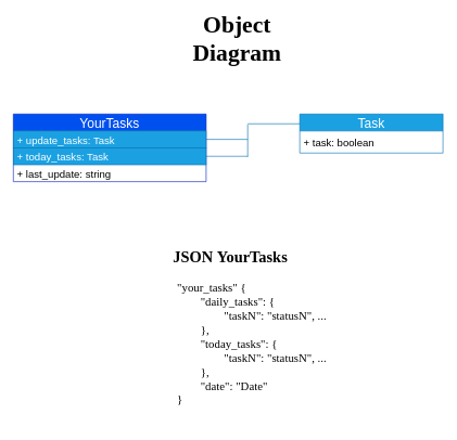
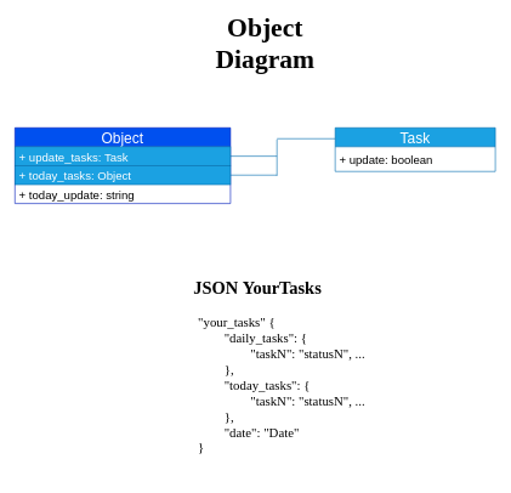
  <mxCell id="0" />
  <mxCell id="1" parent="0" />
  <mxCell id="2" value="&lt;font face=&quot;Verdana&quot; style=&quot;font-size: 36px&quot;&gt;&lt;b&gt;Object Diagram&lt;/b&gt;&lt;/font&gt;" style="text;html=1;strokeColor=none;fillColor=none;align=center;verticalAlign=middle;whiteSpace=wrap;rounded=0;" parent="1" vertex="1"><mxGeometry x="249" y="20" width="230" height="80" as="geometry" /></mxCell>
  <mxCell id="3" value="Task" style="swimlane;fontStyle=0;childLayout=stackLayout;horizontal=1;startSize=26;fillColor=#1ba1e2;horizontalStack=0;resizeParent=1;resizeParentMax=0;resizeLast=0;collapsible=1;marginBottom=0;strokeColor=#006EAF;fontColor=#ffffff;fontSize=20;" parent="1" vertex="1"><mxGeometry x="460" y="175" width="220" height="60" as="geometry" /></mxCell>
- <mxCell id="4" value="+ task: boolean" style="text;strokeColor=none;fillColor=none;align=left;verticalAlign=middle;spacingLeft=4;spacingRight=4;overflow=hidden;rotatable=0;points=[[0,0.5],[1,0.5]];portConstraint=eastwest;fontSize=16;" parent="3" vertex="1"><mxGeometry y="26" width="220" height="34" as="geometry" /></mxCell>
- <mxCell id="5" value="YourTasks" style="swimlane;fontStyle=0;childLayout=stackLayout;horizontal=1;startSize=26;fillColor=#0050ef;horizontalStack=0;resizeParent=1;resizeParentMax=0;resizeLast=0;collapsible=1;marginBottom=0;strokeColor=#001DBC;fontColor=#ffffff;fontSize=20;" parent="1" vertex="1"><mxGeometry x="20" y="175" width="296.15" height="104" as="geometry"><mxRectangle x="110" y="280" width="90" height="26" as="alternateBounds" /></mxGeometry></mxCell>
+ <mxCell id="4" value="+ update: boolean" style="text;strokeColor=none;fillColor=none;align=left;verticalAlign=middle;spacingLeft=4;spacingRight=4;overflow=hidden;rotatable=0;points=[[0,0.5],[1,0.5]];portConstraint=eastwest;fontSize=16;" parent="3" vertex="1"><mxGeometry y="26" width="220" height="34" as="geometry" /></mxCell>
+ <mxCell id="5" value="Object" style="swimlane;fontStyle=0;childLayout=stackLayout;horizontal=1;startSize=26;fillColor=#0050ef;horizontalStack=0;resizeParent=1;resizeParentMax=0;resizeLast=0;collapsible=1;marginBottom=0;strokeColor=#001DBC;fontColor=#ffffff;fontSize=20;" parent="1" vertex="1"><mxGeometry x="20" y="175" width="296.15" height="104" as="geometry"><mxRectangle x="110" y="280" width="90" height="26" as="alternateBounds" /></mxGeometry></mxCell>
  <mxCell id="6" value="+ update_tasks: Task" style="text;strokeColor=#006EAF;fillColor=#1ba1e2;align=left;verticalAlign=middle;spacingLeft=4;spacingRight=4;overflow=hidden;rotatable=0;points=[[0,0.5],[1,0.5]];portConstraint=eastwest;fontColor=#ffffff;fontSize=16;" parent="5" vertex="1"><mxGeometry y="26" width="296.15" height="26" as="geometry" /></mxCell>
- <mxCell id="7" value="+ today_tasks: Task" style="text;strokeColor=#006EAF;fillColor=#1ba1e2;align=left;verticalAlign=middle;spacingLeft=4;spacingRight=4;overflow=hidden;rotatable=0;points=[[0,0.5],[1,0.5]];portConstraint=eastwest;fontColor=#ffffff;fontSize=16;" parent="5" vertex="1"><mxGeometry y="52" width="296.15" height="26" as="geometry" /></mxCell>
- <mxCell id="8" value="+ last_update: string" style="text;strokeColor=none;fillColor=none;align=left;verticalAlign=middle;spacingLeft=4;spacingRight=4;overflow=hidden;rotatable=0;points=[[0,0.5],[1,0.5]];portConstraint=eastwest;fontSize=16;" parent="5" vertex="1"><mxGeometry y="78" width="296.15" height="26" as="geometry" /></mxCell>
+ <mxCell id="7" value="+ today_tasks: Object" style="text;strokeColor=#006EAF;fillColor=#1ba1e2;align=left;verticalAlign=middle;spacingLeft=4;spacingRight=4;overflow=hidden;rotatable=0;points=[[0,0.5],[1,0.5]];portConstraint=eastwest;fontColor=#ffffff;fontSize=16;" parent="5" vertex="1"><mxGeometry y="52" width="296.15" height="26" as="geometry" /></mxCell>
+ <mxCell id="8" value="+ today_update: string" style="text;strokeColor=none;fillColor=none;align=left;verticalAlign=middle;spacingLeft=4;spacingRight=4;overflow=hidden;rotatable=0;points=[[0,0.5],[1,0.5]];portConstraint=eastwest;fontSize=16;" parent="5" vertex="1"><mxGeometry y="78" width="296.15" height="26" as="geometry" /></mxCell>
  <mxCell id="9" value="" style="endArrow=none;html=1;rounded=0;exitX=1;exitY=0.5;exitDx=0;exitDy=0;fillColor=#1ba1e2;strokeColor=#006EAF;" parent="1" source="6" edge="1"><mxGeometry x="80" y="200" width="50" height="50" as="geometry"><mxPoint x="370" y="235" as="sourcePoint" /><mxPoint x="380" y="214" as="targetPoint" /></mxGeometry></mxCell>
  <mxCell id="10" value="" style="endArrow=none;html=1;rounded=0;exitX=1;exitY=0.5;exitDx=0;exitDy=0;fillColor=#1ba1e2;strokeColor=#006EAF;" parent="1" source="7" edge="1"><mxGeometry x="80" y="200" width="50" height="50" as="geometry"><mxPoint x="380" y="285" as="sourcePoint" /><mxPoint x="380" y="240" as="targetPoint" /></mxGeometry></mxCell>
  <mxCell id="11" value="" style="endArrow=none;html=1;rounded=0;fillColor=#1ba1e2;strokeColor=#006EAF;" parent="1" edge="1"><mxGeometry x="80" y="196" width="50" height="50" as="geometry"><mxPoint x="380" y="191" as="sourcePoint" /><mxPoint x="380" y="241" as="targetPoint" /></mxGeometry></mxCell>
  <mxCell id="12" value="" style="endArrow=none;html=1;rounded=0;fillColor=#1ba1e2;strokeColor=#006EAF;entryX=0;entryY=0.25;entryDx=0;entryDy=0;" parent="1" target="3" edge="1"><mxGeometry x="80" y="200" width="50" height="50" as="geometry"><mxPoint x="380" y="190" as="sourcePoint" /><mxPoint x="380" y="325" as="targetPoint" /></mxGeometry></mxCell>
  <mxCell id="13" value="&lt;div&gt;&lt;font style=&quot;font-size: 24px&quot;&gt;&lt;b&gt;&lt;span style=&quot;font-family: &amp;quot;verdana&amp;quot;&quot;&gt;&lt;font&gt;JSON&amp;nbsp;&lt;/font&gt;&lt;/span&gt;&lt;span style=&quot;font-family: &amp;quot;verdana&amp;quot;&quot;&gt;YourTasks&lt;/span&gt;&lt;/b&gt;&lt;/font&gt;&lt;/div&gt;" style="text;html=1;strokeColor=none;fillColor=none;align=center;verticalAlign=middle;whiteSpace=wrap;rounded=0;" parent="1" vertex="1"><mxGeometry x="198" y="355" width="311" height="80" as="geometry" /></mxCell>
  <mxCell id="14" value="&quot;your_tasks&quot; {&lt;br&gt;&lt;span style=&quot;white-space: pre&quot;&gt;&#09;&lt;/span&gt;&quot;daily_tasks&quot;: {&lt;br&gt;&lt;span style=&quot;white-space: pre&quot;&gt;&#09;&lt;/span&gt;&lt;span style=&quot;white-space: pre&quot;&gt;&#09;&lt;/span&gt;&quot;taskN&quot;: &quot;statusN&quot;, ...&lt;br&gt;&lt;span style=&quot;white-space: pre&quot;&gt;&#09;&lt;/span&gt;},&lt;br&gt;&lt;span style=&quot;white-space: pre&quot;&gt;&#09;&lt;/span&gt;&quot;today_tasks&quot;: {&lt;br&gt;&lt;span style=&quot;white-space: pre&quot;&gt;&#09;&lt;/span&gt;&lt;span style=&quot;white-space: pre&quot;&gt;&#09;&lt;/span&gt;&quot;taskN&quot;: &quot;statusN&quot;, ...&lt;br&gt;&lt;span style=&quot;white-space: pre&quot;&gt;&#09;&lt;/span&gt;},&lt;br&gt;&lt;span style=&quot;white-space: pre&quot;&gt;&#09;&lt;/span&gt;&quot;date&quot;: &quot;Date&quot;&lt;br&gt;}&lt;br&gt;&lt;div&gt;&lt;br&gt;&lt;/div&gt;" style="text;html=1;strokeColor=none;fillColor=none;align=left;verticalAlign=middle;whiteSpace=wrap;rounded=0;fontFamily=Verdana;fontSize=18;" parent="1" vertex="1"><mxGeometry x="270" y="425" width="300" height="230" as="geometry" /></mxCell>
